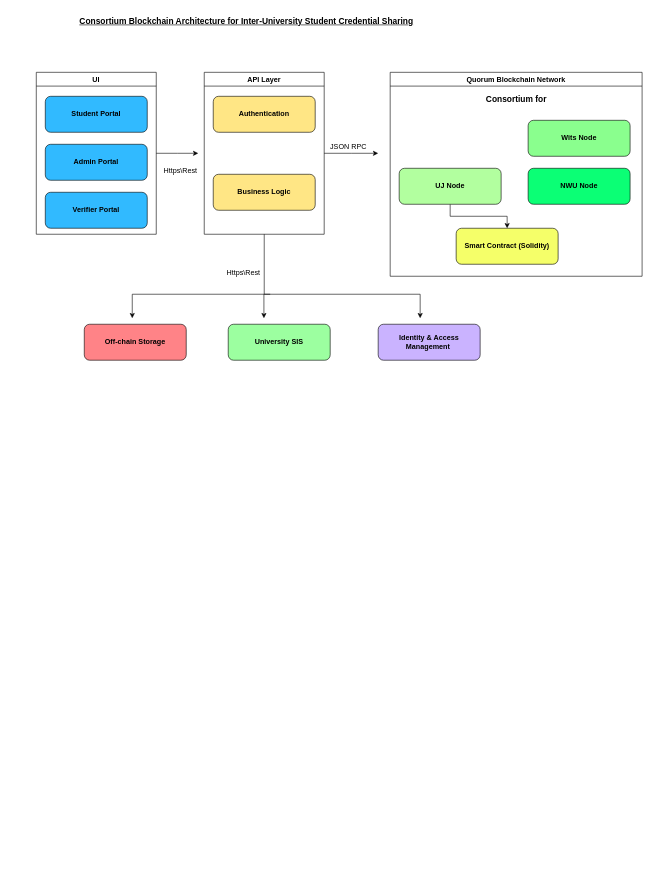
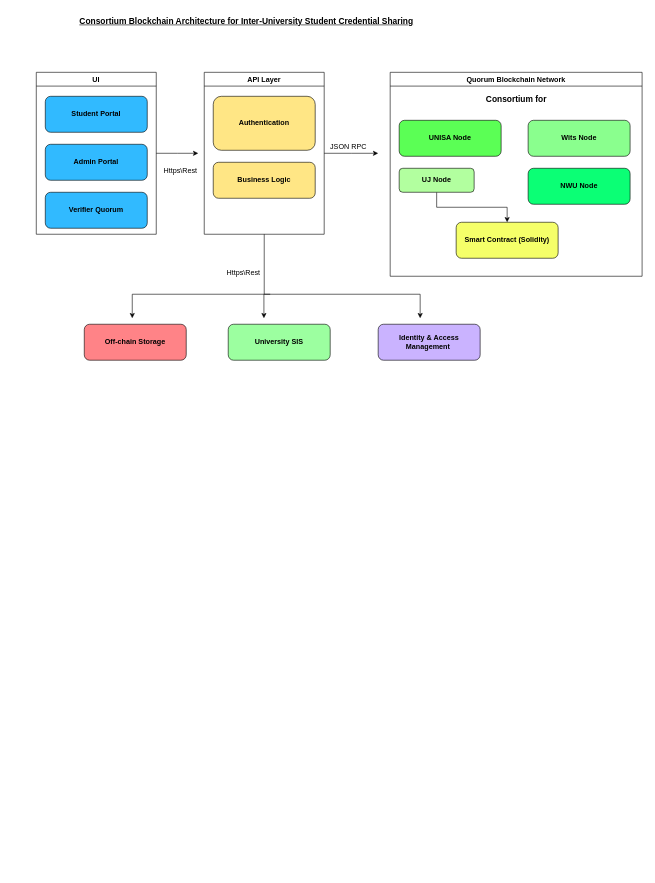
  <mxCell id="0" />
  <mxCell id="1" parent="0" />
  <mxCell id="2" value="&#10;  &#10;    &#10;      &#10;        &#10;        &#10;        &#10;          &#10;        &#10;        &#10;          &#10;        &#10;        &#10;          &#10;        &#10;        &#10;          &#10;        &#10;        &#10;          &#10;        &#10;        &#10;          &#10;        &#10;        &#10;          &#10;        &#10;        &#10;          &#10;        &#10;        &#10;          &#10;        &#10;        &#10;          &#10;        &#10;        &#10;          &#10;        &#10;        &#10;          &#10;        &#10;        &#10;          &#10;        &#10;        &#10;          &#10;        &#10;        &#10;          &#10;        &#10;        &#10;          &#10;        &#10;        &#10;          &#10;        &#10;        &#10;          &#10;        &#10;        &#10;          &#10;        &#10;        &#10;          &#10;        &#10;        &#10;          &#10;        &#10;        &#10;          &#10;        &#10;        &#10;          &#10;        &#10;        &#10;          &#10;        &#10;        &#10;          &#10;        &#10;        &#10;          &#10;        &#10;        &#10;          &#10;        &#10;        &#10;          &#10;        &#10;        &#10;          &#10;        &#10;      &#10;    &#10;  &#10;" style="text;whiteSpace=wrap;html=1;" vertex="1" parent="1"><mxGeometry width="30" height="1410" as="geometry" x="20" y="40" /></mxCell>
  <mxCell id="3" style="edgeStyle=orthogonalEdgeStyle;rounded=0;orthogonalLoop=1;jettySize=auto;html=1;" edge="1" parent="1" source="4"><mxGeometry relative="1" as="geometry"><mxPoint x="330" y="255" as="targetPoint" /></mxGeometry></mxCell>
  <mxCell id="4" value="UI" style="swimlane;whiteSpace=wrap;html=1;" vertex="1" parent="1"><mxGeometry x="60" y="120" width="200" height="270" as="geometry" /></mxCell>
  <mxCell id="5" value="&lt;b&gt;Student Portal&lt;/b&gt;" style="rounded=1;whiteSpace=wrap;html=1;fillColor=#31BAFF;" vertex="1" parent="4"><mxGeometry x="15" y="40" width="170" height="60" as="geometry" /></mxCell>
  <mxCell id="6" value="&lt;b&gt;Admin Portal&lt;/b&gt;" style="rounded=1;whiteSpace=wrap;html=1;fillColor=#31BAFF;" vertex="1" parent="4"><mxGeometry x="15" y="120" width="170" height="60" as="geometry" /></mxCell>
- <mxCell id="7" value="&lt;b&gt;Verifier Portal&lt;/b&gt;" style="rounded=1;whiteSpace=wrap;html=1;fillColor=#31BAFF;" vertex="1" parent="4"><mxGeometry x="15" y="200" width="170" height="60" as="geometry" /></mxCell>
+ <mxCell id="7" value="&lt;b&gt;Verifier Quorum&lt;/b&gt;" style="rounded=1;whiteSpace=wrap;html=1;fillColor=#31BAFF;" vertex="1" parent="4"><mxGeometry x="15" y="200" width="170" height="60" as="geometry" /></mxCell>
  <mxCell id="8" style="edgeStyle=orthogonalEdgeStyle;rounded=0;orthogonalLoop=1;jettySize=auto;html=1;" edge="1" parent="1" source="9"><mxGeometry relative="1" as="geometry"><mxPoint x="630" y="255" as="targetPoint" /></mxGeometry></mxCell>
  <mxCell id="9" value="API Layer" style="swimlane;whiteSpace=wrap;html=1;" vertex="1" parent="1"><mxGeometry x="340" y="120" width="200" height="270" as="geometry" /></mxCell>
- <mxCell id="10" value="&lt;b&gt;Authentication&lt;/b&gt;" style="rounded=1;whiteSpace=wrap;html=1;fillColor=#FFE685;" vertex="1" parent="9"><mxGeometry x="15" y="40" width="170" height="60" as="geometry" /></mxCell>
- <mxCell id="11" value="&lt;b&gt;Business Logic&lt;/b&gt;" style="rounded=1;whiteSpace=wrap;html=1;fillColor=#FFE685;" vertex="1" parent="9"><mxGeometry x="15" y="170" width="170" height="60" as="geometry" /></mxCell>
+ <mxCell id="10" value="&lt;b&gt;Authentication&lt;/b&gt;" style="rounded=1;whiteSpace=wrap;html=1;fillColor=#FFE685;" vertex="1" parent="9"><mxGeometry x="15" y="40" width="170" height="90" as="geometry" /></mxCell>
+ <mxCell id="11" value="&lt;b&gt;Business Logic&lt;/b&gt;" style="rounded=1;whiteSpace=wrap;html=1;fillColor=#FFE685;" vertex="1" parent="9"><mxGeometry x="15" y="150" width="170" height="60" as="geometry" /></mxCell>
  <mxCell id="12" value="Quorum Blockchain Network" style="swimlane;whiteSpace=wrap;html=1;" vertex="1" parent="1"><mxGeometry x="650" y="120" width="420" height="340" as="geometry" /></mxCell>
+ <mxCell id="13" value="&lt;b&gt;UNISA Node&lt;/b&gt;" style="rounded=1;whiteSpace=wrap;html=1;fillColor=#5BFF55;" vertex="1" parent="12"><mxGeometry x="15" y="80" width="170" height="60" as="geometry" /></mxCell>
  <mxCell id="14" style="edgeStyle=orthogonalEdgeStyle;rounded=0;orthogonalLoop=1;jettySize=auto;html=1;" edge="1" parent="12" source="15" target="19"><mxGeometry relative="1" as="geometry" /></mxCell>
- <mxCell id="15" value="&lt;b&gt;UJ Node&lt;/b&gt;" style="rounded=1;whiteSpace=wrap;html=1;fillColor=#B2FF9F;" vertex="1" parent="12"><mxGeometry x="15" y="160" width="170" height="60" as="geometry" /></mxCell>
+ <mxCell id="15" value="&lt;b&gt;UJ Node&lt;/b&gt;" style="rounded=1;whiteSpace=wrap;html=1;fillColor=#B2FF9F;" vertex="1" parent="12"><mxGeometry x="15" y="160" width="125" height="40" as="geometry" /></mxCell>
  <mxCell id="16" value="&lt;b&gt;Wits Node&lt;/b&gt;" style="rounded=1;whiteSpace=wrap;html=1;fillColor=#8AFF8E;" vertex="1" parent="12"><mxGeometry x="230" y="80" width="170" height="60" as="geometry" /></mxCell>
  <mxCell id="17" value="&lt;b&gt;NWU Node&lt;/b&gt;" style="rounded=1;whiteSpace=wrap;html=1;fillColor=#0BFF75;" vertex="1" parent="12"><mxGeometry x="230" y="160" width="170" height="60" as="geometry" /></mxCell>
  <mxCell id="18" value="&lt;b&gt;&lt;font style=&quot;font-size: 14px;&quot;&gt;Consortium for&lt;/font&gt;&lt;/b&gt;" style="text;html=1;align=center;verticalAlign=middle;resizable=0;points=[];autosize=1;strokeColor=none;fillColor=none;" vertex="1" parent="12"><mxGeometry x="135" y="30" width="150" height="30" as="geometry" /></mxCell>
- <mxCell id="19" value="&lt;b&gt;Smart Contract (Solidity)&lt;/b&gt;" style="rounded=1;whiteSpace=wrap;html=1;fillColor=#F5FF69;" vertex="1" parent="12"><mxGeometry x="110" y="260" width="170" height="60" as="geometry" /></mxCell>
+ <mxCell id="19" value="&lt;b&gt;Smart Contract (Solidity)&lt;/b&gt;" style="rounded=1;whiteSpace=wrap;html=1;fillColor=#F5FF69;" vertex="1" parent="12"><mxGeometry x="110" y="250" width="170" height="60" as="geometry" /></mxCell>
  <mxCell id="20" value="&lt;b&gt;Off-chain Storage&lt;/b&gt;" style="rounded=1;whiteSpace=wrap;html=1;fillColor=#FF8387;" vertex="1" parent="1"><mxGeometry x="140" y="540" width="170" height="60" as="geometry" /></mxCell>
  <mxCell id="21" value="&lt;b&gt;Identity &amp;amp; Access Management&amp;nbsp;&lt;/b&gt;" style="rounded=1;whiteSpace=wrap;html=1;fillColor=#CAB3FF;" vertex="1" parent="1"><mxGeometry x="630" y="540" width="170" height="60" as="geometry" /></mxCell>
  <mxCell id="22" value="&lt;b&gt;University SIS&lt;/b&gt;" style="rounded=1;whiteSpace=wrap;html=1;fillColor=#9CFFA0;" vertex="1" parent="1"><mxGeometry x="380" y="540" width="170" height="60" as="geometry" /></mxCell>
  <mxCell id="23" value="" style="endArrow=classic;html=1;rounded=0;" edge="1" parent="1"><mxGeometry width="50" height="50" relative="1" as="geometry"><mxPoint x="439.5" y="490" as="sourcePoint" /><mxPoint x="439.5" y="530" as="targetPoint" /></mxGeometry></mxCell>
  <mxCell id="24" value="" style="endArrow=classic;html=1;rounded=0;" edge="1" parent="1"><mxGeometry width="50" height="50" relative="1" as="geometry"><mxPoint x="700" y="490" as="sourcePoint" /><mxPoint x="700" y="530" as="targetPoint" /></mxGeometry></mxCell>
  <mxCell id="25" value="" style="endArrow=none;html=1;rounded=0;" edge="1" parent="1"><mxGeometry width="50" height="50" relative="1" as="geometry"><mxPoint x="440" y="490" as="sourcePoint" /><mxPoint x="700" y="490" as="targetPoint" /></mxGeometry></mxCell>
  <mxCell id="26" value="JSON RPC" style="text;html=1;align=center;verticalAlign=middle;resizable=0;points=[];autosize=1;strokeColor=none;fillColor=none;" vertex="1" parent="1"><mxGeometry x="540" y="230" width="80" height="30" as="geometry" /></mxCell>
  <mxCell id="27" value="Https\Rest" style="text;html=1;align=center;verticalAlign=middle;resizable=0;points=[];autosize=1;strokeColor=none;fillColor=none;" vertex="1" parent="1"><mxGeometry x="365" y="440" width="80" height="30" as="geometry" /></mxCell>
  <mxCell id="28" value="Https\Rest" style="text;html=1;align=center;verticalAlign=middle;resizable=0;points=[];autosize=1;strokeColor=none;fillColor=none;" vertex="1" parent="1"><mxGeometry x="260" y="270" width="80" height="30" as="geometry" /></mxCell>
  <mxCell id="29" value="&lt;b&gt;&lt;u&gt;&lt;font style=&quot;font-size: 14px;&quot;&gt;Consortium Blockchain Architecture for Inter-University Student Credential Sharing&lt;/font&gt;&lt;/u&gt;&lt;/b&gt;" style="text;html=1;align=center;verticalAlign=middle;resizable=0;points=[];autosize=1;strokeColor=none;fillColor=none;" vertex="1" parent="1"><mxGeometry x="120" y="20" width="580" height="30" as="geometry" /></mxCell>
  <mxCell id="30" value="" style="endArrow=classic;html=1;rounded=0;" edge="1" parent="1"><mxGeometry width="50" height="50" relative="1" as="geometry"><mxPoint x="220" y="490" as="sourcePoint" /><mxPoint x="220" y="530" as="targetPoint" /></mxGeometry></mxCell>
  <mxCell id="31" value="" style="endArrow=none;html=1;rounded=0;" edge="1" parent="1"><mxGeometry width="50" height="50" relative="1" as="geometry"><mxPoint x="220" y="490" as="sourcePoint" /><mxPoint x="450" y="490" as="targetPoint" /></mxGeometry></mxCell>
  <mxCell id="32" value="" style="endArrow=none;html=1;rounded=0;entryX=0.5;entryY=1;entryDx=0;entryDy=0;" edge="1" parent="1" target="9"><mxGeometry width="50" height="50" relative="1" as="geometry"><mxPoint x="440" y="490" as="sourcePoint" /><mxPoint x="430" y="390" as="targetPoint" /></mxGeometry></mxCell>
